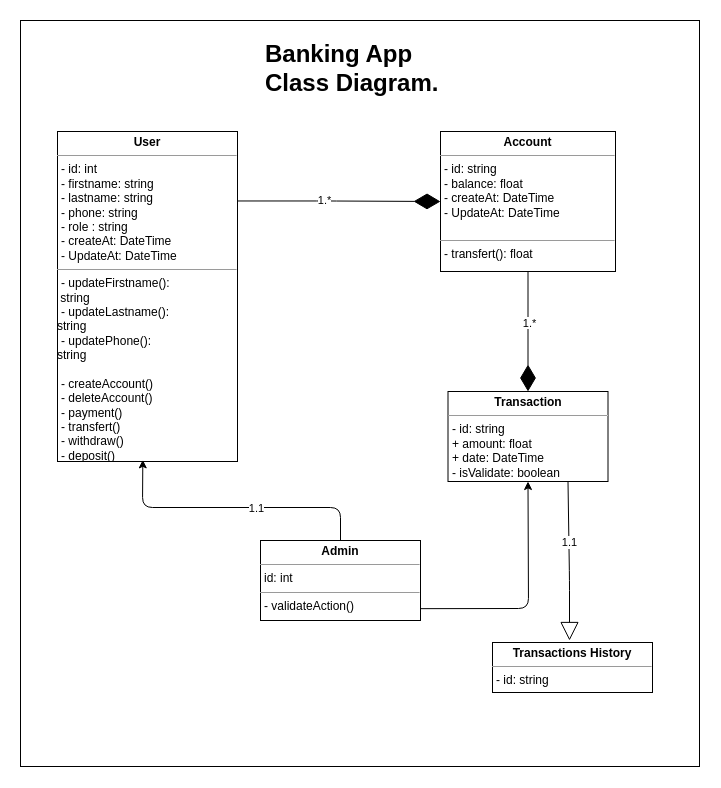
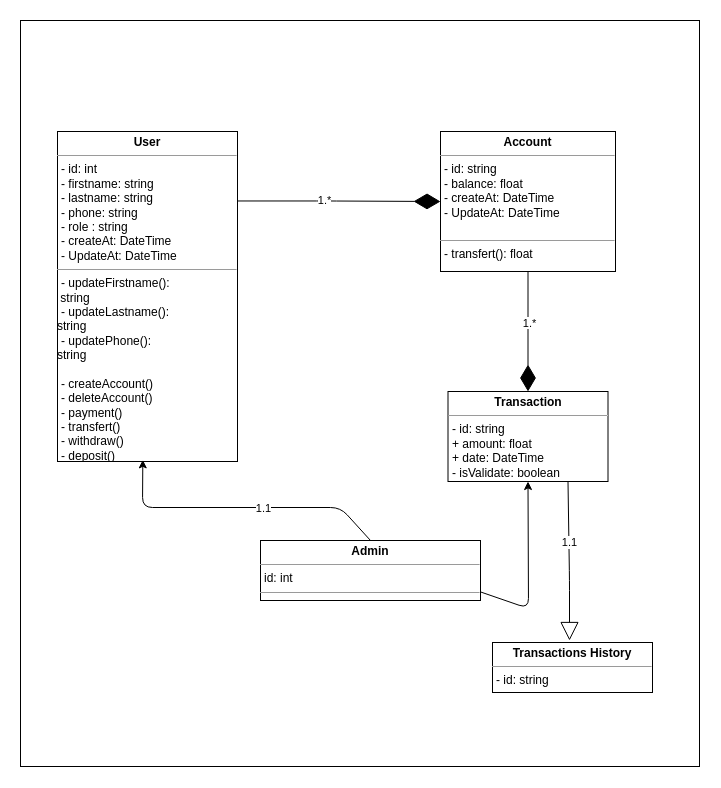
  <mxCell id="0" />
  <mxCell id="1" parent="0" />
  <mxCell id="2" value="&lt;p style=&quot;margin: 0px ; margin-top: 4px ; text-align: center&quot;&gt;&lt;b&gt;User&lt;/b&gt;&lt;/p&gt;&lt;hr size=&quot;1&quot;&gt;&lt;p style=&quot;margin: 0px ; margin-left: 4px&quot;&gt;- id: int&lt;br&gt;- firstname: string&lt;/p&gt;&lt;p style=&quot;margin: 0px ; margin-left: 4px&quot;&gt;- lastname: string&lt;br&gt;&lt;/p&gt;&lt;p style=&quot;margin: 0px ; margin-left: 4px&quot;&gt;- phone: string&lt;br&gt;&lt;/p&gt;&lt;p style=&quot;margin: 0px ; margin-left: 4px&quot;&gt;- role : string&lt;/p&gt;&lt;p style=&quot;margin: 0px ; margin-left: 4px&quot;&gt;- createAt: DateTime&lt;/p&gt;&lt;p style=&quot;margin: 0px ; margin-left: 4px&quot;&gt;- UpdateAt: DateTime&amp;nbsp;&lt;/p&gt;&lt;hr size=&quot;1&quot;&gt;&lt;p style=&quot;margin: 0px ; margin-left: 4px&quot;&gt;&lt;span&gt;- updateFirstname():&amp;nbsp;&lt;/span&gt;&lt;br&gt;&lt;/p&gt;&amp;nbsp;string&amp;nbsp;&lt;p style=&quot;margin: 0px ; margin-left: 4px&quot;&gt;- updateLastname():&lt;br&gt;&lt;/p&gt;string&lt;p style=&quot;margin: 0px ; margin-left: 4px&quot;&gt;- updatePhone():&lt;br&gt;&lt;/p&gt;string&lt;p style=&quot;margin: 0px ; margin-left: 4px&quot;&gt;&lt;br&gt;&lt;/p&gt;&lt;p style=&quot;margin: 0px ; margin-left: 4px&quot;&gt;- createAccount()&lt;br&gt;&lt;/p&gt;&lt;p style=&quot;margin: 0px ; margin-left: 4px&quot;&gt;- deleteAccount()&lt;/p&gt;&lt;p style=&quot;margin: 0px ; margin-left: 4px&quot;&gt;- payment()&lt;/p&gt;&lt;p style=&quot;margin: 0px ; margin-left: 4px&quot;&gt;- transfert()&lt;/p&gt;&lt;p style=&quot;margin: 0px ; margin-left: 4px&quot;&gt;- withdraw()&lt;/p&gt;&lt;p style=&quot;margin: 0px ; margin-left: 4px&quot;&gt;- deposit()&lt;/p&gt;&lt;p style=&quot;margin: 0px ; margin-left: 4px&quot;&gt;&lt;br&gt;&lt;/p&gt;&lt;p style=&quot;margin: 0px ; margin-left: 4px&quot;&gt;&lt;br&gt;&lt;/p&gt;" style="verticalAlign=top;align=left;overflow=fill;fontSize=12;fontFamily=Helvetica;html=1;" vertex="1" parent="1"><mxGeometry x="57" y="131" width="180" height="330" as="geometry" /></mxCell>
  <mxCell id="3" style="edgeStyle=none;html=1;exitX=0.5;exitY=0;exitDx=0;exitDy=0;strokeColor=#000000;entryX=0.474;entryY=0.995;entryDx=0;entryDy=0;entryPerimeter=0;" edge="1" parent="1" source="6" target="2"><mxGeometry relative="1" as="geometry"><mxPoint x="146" y="454" as="targetPoint" /><Array as="points"><mxPoint x="340" y="507" /><mxPoint x="142" y="507" /></Array></mxGeometry></mxCell>
  <mxCell id="4" value="1.1" style="edgeLabel;html=1;align=center;verticalAlign=middle;resizable=0;points=[];fontColor=#000000;labelBackgroundColor=#FFFFFF;" vertex="1" connectable="0" parent="3"><mxGeometry x="-0.156" relative="1" as="geometry"><mxPoint as="offset" /></mxGeometry></mxCell>
  <mxCell id="5" style="edgeStyle=none;html=1;exitX=0.996;exitY=0.852;exitDx=0;exitDy=0;entryX=0.5;entryY=1;entryDx=0;entryDy=0;fontColor=#000000;strokeColor=#000000;exitPerimeter=0;" edge="1" parent="1" source="6" target="8"><mxGeometry relative="1" as="geometry"><Array as="points"><mxPoint x="528" y="608" /></Array></mxGeometry></mxCell>
- <mxCell id="6" value="&lt;p style=&quot;margin: 0px ; margin-top: 4px ; text-align: center&quot;&gt;&lt;b&gt;Admin&lt;/b&gt;&lt;/p&gt;&lt;hr size=&quot;1&quot;&gt;&lt;p style=&quot;margin: 0px ; margin-left: 4px&quot;&gt;id: int&lt;/p&gt;&lt;hr size=&quot;1&quot;&gt;&lt;p style=&quot;margin: 0px ; margin-left: 4px&quot;&gt;- validateAction()&lt;/p&gt;" style="verticalAlign=top;align=left;overflow=fill;fontSize=12;fontFamily=Helvetica;html=1;" vertex="1" parent="1"><mxGeometry x="260" y="540" width="160" height="80" as="geometry" /></mxCell>
+ <mxCell id="6" value="&lt;p style=&quot;margin: 0px ; margin-top: 4px ; text-align: center&quot;&gt;&lt;b&gt;Admin&lt;/b&gt;&lt;/p&gt;&lt;hr size=&quot;1&quot;&gt;&lt;p style=&quot;margin: 0px ; margin-left: 4px&quot;&gt;id: int&lt;/p&gt;&lt;hr size=&quot;1&quot;&gt;&lt;p style=&quot;margin: 0px ; margin-left: 4px&quot;&gt;- validateAction()&lt;/p&gt;" style="verticalAlign=top;align=left;overflow=fill;fontSize=12;fontFamily=Helvetica;html=1;" vertex="1" parent="1"><mxGeometry x="260" y="540" width="220" height="60" as="geometry" /></mxCell>
  <mxCell id="7" value="&lt;p style=&quot;margin: 0px ; margin-top: 4px ; text-align: center&quot;&gt;&lt;b&gt;Account&lt;/b&gt;&lt;/p&gt;&lt;hr size=&quot;1&quot;&gt;&lt;p style=&quot;margin: 0px ; margin-left: 4px&quot;&gt;- id: string&lt;/p&gt;&lt;p style=&quot;margin: 0px ; margin-left: 4px&quot;&gt;- balance: float&lt;/p&gt;&lt;p style=&quot;margin: 0px 0px 0px 4px&quot;&gt;- createAt: DateTime&lt;/p&gt;&lt;p style=&quot;margin: 0px 0px 0px 4px&quot;&gt;- UpdateAt: DateTime&amp;nbsp;&lt;/p&gt;&lt;p style=&quot;margin: 0px ; margin-left: 4px&quot;&gt;&lt;br&gt;&lt;/p&gt;&lt;hr size=&quot;1&quot;&gt;&lt;p style=&quot;margin: 0px ; margin-left: 4px&quot;&gt;- transfert(): float&lt;/p&gt;" style="verticalAlign=top;align=left;overflow=fill;fontSize=12;fontFamily=Helvetica;html=1;" vertex="1" parent="1"><mxGeometry x="440" y="131" width="175" height="140" as="geometry" /></mxCell>
  <mxCell id="8" value="&lt;p style=&quot;margin: 0px ; margin-top: 4px ; text-align: center&quot;&gt;&lt;b&gt;Transaction&lt;/b&gt;&lt;/p&gt;&lt;hr size=&quot;1&quot;&gt;&lt;p style=&quot;margin: 0px ; margin-left: 4px&quot;&gt;- id: string&lt;/p&gt;&lt;p style=&quot;margin: 0px ; margin-left: 4px&quot;&gt;&lt;span&gt;+ amount: float&lt;/span&gt;&lt;br&gt;&lt;/p&gt;&lt;p style=&quot;margin: 0px ; margin-left: 4px&quot;&gt;+ date: DateTime&lt;/p&gt;&lt;p style=&quot;margin: 0px ; margin-left: 4px&quot;&gt;- isValidate: boolean&lt;/p&gt;&lt;p style=&quot;margin: 0px ; margin-left: 4px&quot;&gt;&lt;br&gt;&lt;/p&gt;&lt;p style=&quot;margin: 0px ; margin-left: 4px&quot;&gt;&lt;br&gt;&lt;/p&gt;&lt;hr size=&quot;1&quot;&gt;&lt;p style=&quot;margin: 0px ; margin-left: 4px&quot;&gt;&lt;br&gt;&lt;/p&gt;" style="verticalAlign=top;align=left;overflow=fill;fontSize=12;fontFamily=Helvetica;html=1;" vertex="1" parent="1"><mxGeometry x="447.5" y="391" width="160" height="90" as="geometry" /></mxCell>
  <mxCell id="9" value="&lt;p style=&quot;margin: 0px ; margin-top: 4px ; text-align: center&quot;&gt;&lt;b&gt;Transactions History&lt;/b&gt;&lt;/p&gt;&lt;hr size=&quot;1&quot;&gt;&lt;p style=&quot;margin: 0px ; margin-left: 4px&quot;&gt;- id: string&lt;/p&gt;&lt;p style=&quot;margin: 0px ; margin-left: 4px&quot;&gt;&lt;br&gt;&lt;/p&gt;&lt;p style=&quot;margin: 0px ; margin-left: 4px&quot;&gt;&lt;br&gt;&lt;/p&gt;&lt;hr size=&quot;1&quot;&gt;&lt;p style=&quot;margin: 0px ; margin-left: 4px&quot;&gt;&lt;br&gt;&lt;/p&gt;" style="verticalAlign=top;align=left;overflow=fill;fontSize=12;fontFamily=Helvetica;html=1;" vertex="1" parent="1"><mxGeometry x="492" y="642" width="160" height="50" as="geometry" /></mxCell>
  <mxCell id="10" value="" style="endArrow=block;endSize=16;endFill=0;html=1;strokeColor=#000000;exitX=0.75;exitY=1;exitDx=0;exitDy=0;" edge="1" parent="1" source="8"><mxGeometry width="160" relative="1" as="geometry"><mxPoint x="399" y="650" as="sourcePoint" /><mxPoint x="569" y="640" as="targetPoint" /><Array as="points"><mxPoint x="569" y="580" /></Array></mxGeometry></mxCell>
  <mxCell id="11" value="1.1" style="edgeLabel;html=1;align=center;verticalAlign=middle;resizable=0;points=[];fontColor=#000000;labelBackgroundColor=#FFFFFF;" vertex="1" connectable="0" parent="10"><mxGeometry x="-0.234" relative="1" as="geometry"><mxPoint as="offset" /></mxGeometry></mxCell>
  <mxCell id="12" value="" style="endArrow=diamondThin;endFill=1;endSize=24;html=1;fontColor=#000000;strokeColor=#000000;entryX=0;entryY=0.5;entryDx=0;entryDy=0;" edge="1" parent="1" target="7"><mxGeometry width="160" relative="1" as="geometry"><mxPoint x="237" y="200.47" as="sourcePoint" /><mxPoint x="397" y="200.47" as="targetPoint" /><Array as="points"><mxPoint x="326" y="200.47" /></Array></mxGeometry></mxCell>
  <mxCell id="13" value="&lt;span style=&quot;background-color: rgb(255 , 255 , 255)&quot;&gt;1.*&lt;/span&gt;" style="edgeLabel;html=1;align=center;verticalAlign=middle;resizable=0;points=[];fontColor=#000000;labelBackgroundColor=none;" vertex="1" connectable="0" parent="12"><mxGeometry x="-0.156" y="1" relative="1" as="geometry"><mxPoint as="offset" /></mxGeometry></mxCell>
  <mxCell id="14" value="" style="endArrow=diamondThin;endFill=1;endSize=24;html=1;fontColor=#000000;strokeColor=#000000;exitX=0.5;exitY=1;exitDx=0;exitDy=0;entryX=0.5;entryY=0;entryDx=0;entryDy=0;" edge="1" parent="1" source="7" target="8"><mxGeometry width="160" relative="1" as="geometry"><mxPoint x="517" y="651" as="sourcePoint" /><mxPoint x="626" y="335" as="targetPoint" /><Array as="points" /></mxGeometry></mxCell>
  <mxCell id="15" value="&lt;span style=&quot;background-color: rgb(255 , 255 , 255)&quot;&gt;1.*&lt;/span&gt;" style="edgeLabel;html=1;align=center;verticalAlign=middle;resizable=0;points=[];fontColor=#000000;labelBackgroundColor=none;" vertex="1" connectable="0" parent="14"><mxGeometry x="-0.156" y="1" relative="1" as="geometry"><mxPoint as="offset" /></mxGeometry></mxCell>
  <mxCell id="16" value="" style="rounded=0;whiteSpace=wrap;html=1;labelBackgroundColor=#FFFFFF;fontColor=#000000;strokeColor=#000000;fillColor=none;" vertex="1" parent="1"><mxGeometry x="20" y="20" width="679" height="746" as="geometry" /></mxCell>
- <mxCell id="17" value="&lt;h1&gt;Banking App Class Diagram.&lt;/h1&gt;" style="text;html=1;strokeColor=none;fillColor=none;spacing=5;spacingTop=-20;whiteSpace=wrap;overflow=hidden;rounded=0;labelBackgroundColor=#FFFFFF;fontColor=#000000;" vertex="1" parent="1"><mxGeometry x="260" y="34" width="190" height="65" as="geometry" /></mxCell>
